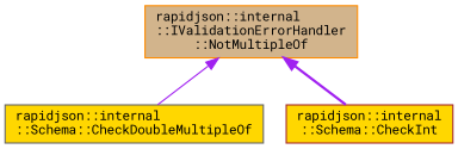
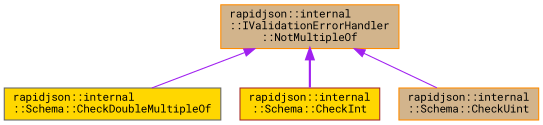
  digraph {
    rankdir=TB
    fontname="Roboto Mono"
    node [color=darkorange fillcolor=tan fontname="Roboto Mono" fontsize=10 shape=record style=filled]
    edge [color=purple dir=back fontname="Roboto Mono" fontsize=10 labelfontname=Helvetica labelfontsize=10 style=solid]
    n1 [fontcolor=black height=0.2 label="rapidjson::internal\l::IValidationErrorHandler\l::NotMultipleOf" width=0.4]
    n2 [color=gray40 fillcolor=gold height=0.2 label="rapidjson::internal\l::Schema::CheckDoubleMultipleOf" width=0.4]
    n3 [color=brown fillcolor=gold height=0.2 label="rapidjson::internal\l::Schema::CheckInt" width=0.4]
+   n4 [height=0.2 label="rapidjson::internal\l::Schema::CheckUint" width=0.4]
    n1 -> n2
    n1 -> n3 [style=bold]
+   n1 -> n4
  }
